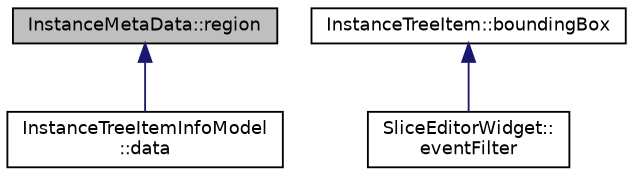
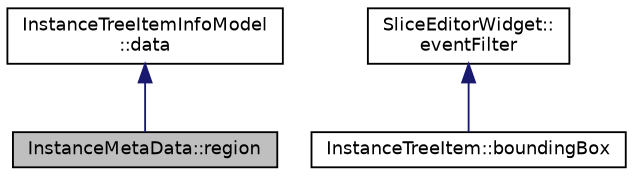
  digraph {
    rankdir=TB
    node [color=black fillcolor=white fontname=Helvetica fontsize=10 shape=record style=filled]
    edge [color=midnightblue dir=back fontname=Helvetica fontsize=10 labelfontname=Helvetica labelfontsize=10 style=solid]
    n1 [fillcolor=grey75 fontcolor=black height=0.2 label="InstanceMetaData::region" width=0.4]
    n2 [height=0.2 label="InstanceTreeItemInfoModel\l::data" width=0.4]
    n3 [height=0.2 label="InstanceTreeItem::boundingBox" width=0.4]
    n4 [height=0.2 label="SliceEditorWidget::\leventFilter" width=0.4]
-   n1 -> n2
-   n3 -> n4
+   n2 -> n1
+   n4 -> n3
  }
